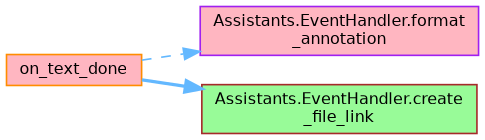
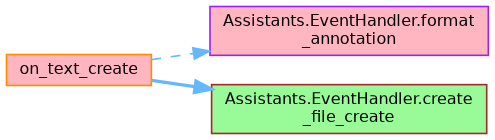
  digraph {
    rankdir=LR
    node [fillcolor=lightpink fontname=Helvetica fontsize=10 shape=box style=filled]
    edge [color=steelblue1 fontname=Helvetica fontsize=10 labelfontname=Helvetica labelfontsize=10]
-   n1 [color=darkorange fontcolor=black height=0.2 label=on_text_done width=0.4]
+   n1 [color=darkorange fontcolor=black height=0.2 label=on_text_create width=0.4]
    n2 [color=purple height=0.2 label="Assistants.EventHandler.format\l_annotation" width=0.4]
-   n3 [color=brown fillcolor=palegreen height=0.2 label="Assistants.EventHandler.create\l_file_link" width=0.4]
+   n3 [color=brown fillcolor=palegreen height=0.2 label="Assistants.EventHandler.create\l_file_create" width=0.4]
    n1 -> n2 [style=dashed]
    n1 -> n3 [style=bold]
  }
